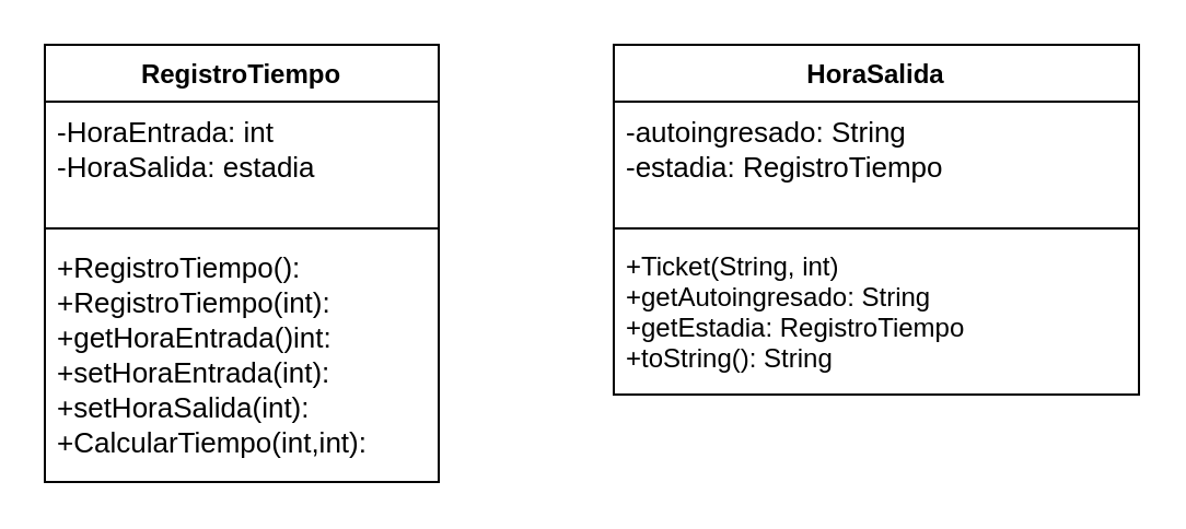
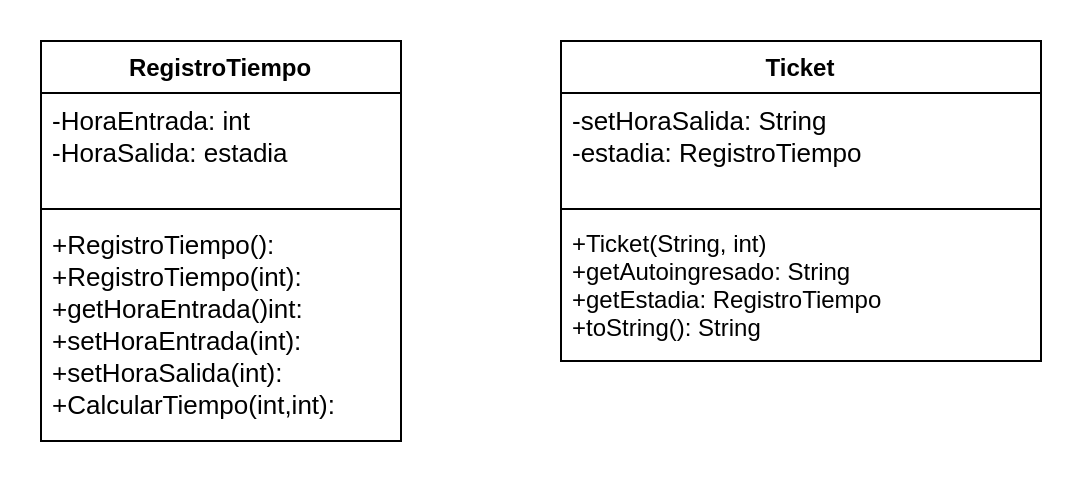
  <mxCell id="0" />
  <mxCell id="1" parent="0" />
  <mxCell id="2" value="RegistroTiempo&#10;" style="swimlane;fontStyle=1;align=center;verticalAlign=top;childLayout=stackLayout;horizontal=1;startSize=26;horizontalStack=0;resizeParent=1;resizeParentMax=0;resizeLast=0;collapsible=1;marginBottom=0;" vertex="1" parent="1"><mxGeometry x="20" y="20" width="180" height="200" as="geometry" /></mxCell>
  <mxCell id="3" value="-HoraEntrada: int&#10;-HoraSalida: estadia" style="text;strokeColor=none;fillColor=none;align=left;verticalAlign=top;spacingLeft=4;spacingRight=4;overflow=hidden;rotatable=0;points=[[0,0.5],[1,0.5]];portConstraint=eastwest;fontSize=13;" vertex="1" parent="2"><mxGeometry y="26" width="180" height="54" as="geometry" /></mxCell>
  <mxCell id="4" value="" style="line;strokeWidth=1;fillColor=none;align=left;verticalAlign=middle;spacingTop=-1;spacingLeft=3;spacingRight=3;rotatable=0;labelPosition=right;points=[];portConstraint=eastwest;" vertex="1" parent="2"><mxGeometry y="80" width="180" height="8" as="geometry" /></mxCell>
  <mxCell id="5" value="+RegistroTiempo():&#10;+RegistroTiempo(int):&#10;+getHoraEntrada()int:&#10;+setHoraEntrada(int):&#10;+setHoraSalida(int):&#10;+CalcularTiempo(int,int):" style="text;strokeColor=none;fillColor=none;align=left;verticalAlign=top;spacingLeft=4;spacingRight=4;overflow=hidden;rotatable=0;points=[[0,0.5],[1,0.5]];portConstraint=eastwest;fontSize=13;" vertex="1" parent="2"><mxGeometry y="88" width="180" height="112" as="geometry" /></mxCell>
- <mxCell id="6" value="HoraSalida" style="swimlane;fontStyle=1;align=center;verticalAlign=top;childLayout=stackLayout;horizontal=1;startSize=26;horizontalStack=0;resizeParent=1;resizeParentMax=0;resizeLast=0;collapsible=1;marginBottom=0;" vertex="1" parent="1"><mxGeometry x="280" y="20" width="240" height="160" as="geometry" /></mxCell>
- <mxCell id="7" value="-autoingresado: String&#10;-estadia: RegistroTiempo" style="text;strokeColor=none;fillColor=none;align=left;verticalAlign=top;spacingLeft=4;spacingRight=4;overflow=hidden;rotatable=0;points=[[0,0.5],[1,0.5]];portConstraint=eastwest;fontSize=13;" vertex="1" parent="6"><mxGeometry y="26" width="240" height="54" as="geometry" /></mxCell>
+ <mxCell id="6" value="Ticket" style="swimlane;fontStyle=1;align=center;verticalAlign=top;childLayout=stackLayout;horizontal=1;startSize=26;horizontalStack=0;resizeParent=1;resizeParentMax=0;resizeLast=0;collapsible=1;marginBottom=0;" vertex="1" parent="1"><mxGeometry x="280" y="20" width="240" height="160" as="geometry" /></mxCell>
+ <mxCell id="7" value="-setHoraSalida: String&#10;-estadia: RegistroTiempo" style="text;strokeColor=none;fillColor=none;align=left;verticalAlign=top;spacingLeft=4;spacingRight=4;overflow=hidden;rotatable=0;points=[[0,0.5],[1,0.5]];portConstraint=eastwest;fontSize=13;" vertex="1" parent="6"><mxGeometry y="26" width="240" height="54" as="geometry" /></mxCell>
  <mxCell id="8" value="" style="line;strokeWidth=1;fillColor=none;align=left;verticalAlign=middle;spacingTop=-1;spacingLeft=3;spacingRight=3;rotatable=0;labelPosition=right;points=[];portConstraint=eastwest;" vertex="1" parent="6"><mxGeometry y="80" width="240" height="8" as="geometry" /></mxCell>
  <mxCell id="9" value="+Ticket(String, int)&#10;+getAutoingresado: String&#10;+getEstadia: RegistroTiempo&#10;+toString(): String" style="text;strokeColor=none;fillColor=none;align=left;verticalAlign=top;spacingLeft=4;spacingRight=4;overflow=hidden;rotatable=0;points=[[0,0.5],[1,0.5]];portConstraint=eastwest;" vertex="1" parent="6"><mxGeometry y="88" width="240" height="72" as="geometry" /></mxCell>
